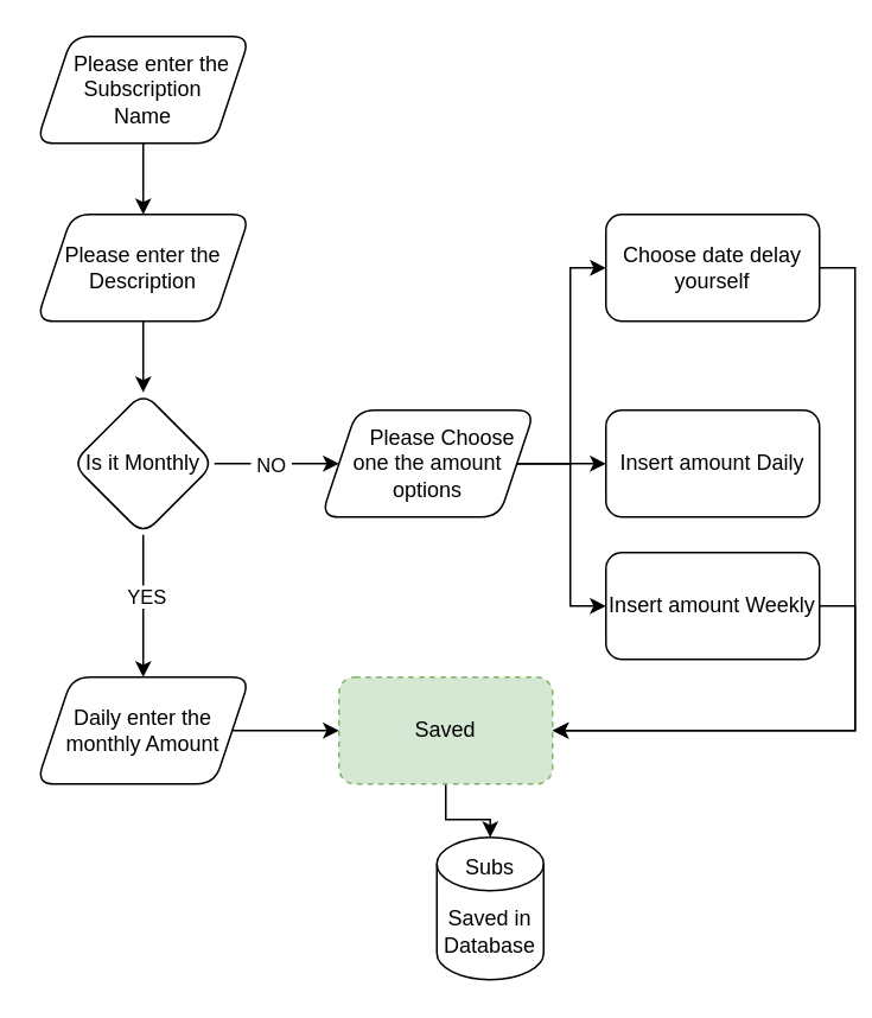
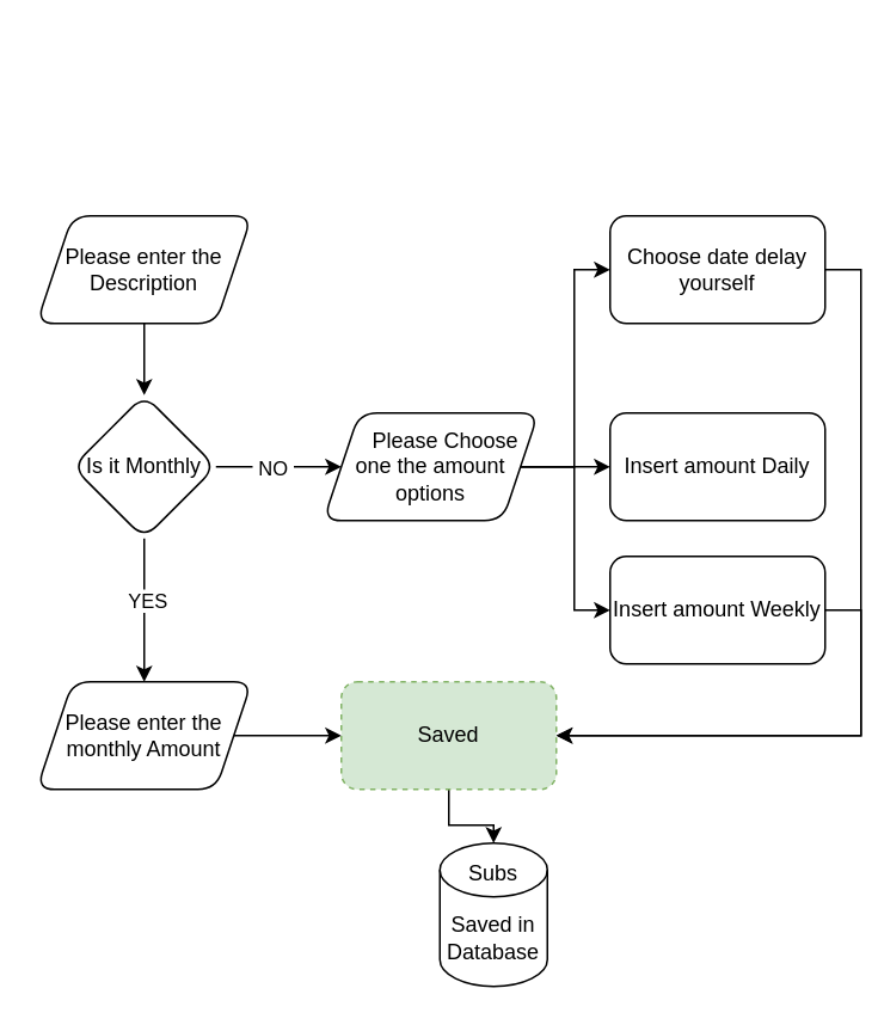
  <mxCell id="0" />
  <mxCell id="1" parent="0" />
- <mxCell id="2" value="" style="edgeStyle=orthogonalEdgeStyle;rounded=0;orthogonalLoop=1;jettySize=auto;html=1;" edge="1" parent="1" source="3" target="5"><mxGeometry relative="1" as="geometry" /></mxCell>
- <mxCell id="3" value="&amp;nbsp; &amp;nbsp;Please enter the Subscription &lt;br&gt;Name" style="shape=parallelogram;perimeter=parallelogramPerimeter;whiteSpace=wrap;html=1;fixedSize=1;rounded=1;" vertex="1" parent="1"><mxGeometry x="20" y="20" width="120" height="60" as="geometry" /></mxCell>
  <mxCell id="4" value="" style="edgeStyle=orthogonalEdgeStyle;rounded=0;orthogonalLoop=1;jettySize=auto;html=1;" edge="1" parent="1" source="5" target="10"><mxGeometry relative="1" as="geometry" /></mxCell>
  <mxCell id="5" value="Please enter the Description" style="shape=parallelogram;perimeter=parallelogramPerimeter;whiteSpace=wrap;html=1;fixedSize=1;rounded=1;" vertex="1" parent="1"><mxGeometry x="20" y="120" width="120" height="60" as="geometry" /></mxCell>
  <mxCell id="6" value="" style="edgeStyle=orthogonalEdgeStyle;rounded=0;orthogonalLoop=1;jettySize=auto;html=1;" edge="1" parent="1" source="10" target="12"><mxGeometry relative="1" as="geometry" /></mxCell>
  <mxCell id="7" value="YES" style="edgeLabel;html=1;align=center;verticalAlign=middle;resizable=0;points=[];" vertex="1" connectable="0" parent="6"><mxGeometry x="-0.142" y="1" relative="1" as="geometry"><mxPoint as="offset" /></mxGeometry></mxCell>
  <mxCell id="8" value="" style="edgeStyle=orthogonalEdgeStyle;rounded=0;orthogonalLoop=1;jettySize=auto;html=1;" edge="1" parent="1" source="10" target="16"><mxGeometry relative="1" as="geometry" /></mxCell>
  <mxCell id="9" value="&amp;nbsp;NO&amp;nbsp;" style="edgeLabel;html=1;align=center;verticalAlign=middle;resizable=0;points=[];" vertex="1" connectable="0" parent="8"><mxGeometry x="-0.119" relative="1" as="geometry"><mxPoint as="offset" /></mxGeometry></mxCell>
  <mxCell id="10" value="Is it Monthly" style="rhombus;whiteSpace=wrap;html=1;rounded=1;" vertex="1" parent="1"><mxGeometry x="40" y="220" width="80" height="80" as="geometry" /></mxCell>
  <mxCell id="11" value="" style="edgeStyle=orthogonalEdgeStyle;rounded=0;orthogonalLoop=1;jettySize=auto;html=1;" edge="1" parent="1" source="12" target="23"><mxGeometry relative="1" as="geometry" /></mxCell>
- <mxCell id="12" value="Daily enter the monthly Amount" style="shape=parallelogram;perimeter=parallelogramPerimeter;whiteSpace=wrap;html=1;fixedSize=1;rounded=1;" vertex="1" parent="1"><mxGeometry x="20" y="380" width="120" height="60" as="geometry" /></mxCell>
+ <mxCell id="12" value="Please enter the monthly Amount" style="shape=parallelogram;perimeter=parallelogramPerimeter;whiteSpace=wrap;html=1;fixedSize=1;rounded=1;" vertex="1" parent="1"><mxGeometry x="20" y="380" width="120" height="60" as="geometry" /></mxCell>
  <mxCell id="13" style="edgeStyle=orthogonalEdgeStyle;rounded=0;orthogonalLoop=1;jettySize=auto;html=1;entryX=0;entryY=0.5;entryDx=0;entryDy=0;" edge="1" parent="1" source="16" target="21"><mxGeometry relative="1" as="geometry" /></mxCell>
  <mxCell id="14" style="edgeStyle=orthogonalEdgeStyle;rounded=0;orthogonalLoop=1;jettySize=auto;html=1;exitX=1;exitY=0.5;exitDx=0;exitDy=0;entryX=0;entryY=0.5;entryDx=0;entryDy=0;" edge="1" parent="1" source="16" target="19"><mxGeometry relative="1" as="geometry" /></mxCell>
  <mxCell id="15" style="edgeStyle=orthogonalEdgeStyle;rounded=0;orthogonalLoop=1;jettySize=auto;html=1;exitX=1;exitY=0.5;exitDx=0;exitDy=0;entryX=0;entryY=0.5;entryDx=0;entryDy=0;" edge="1" parent="1" source="16" target="18"><mxGeometry relative="1" as="geometry" /></mxCell>
  <mxCell id="16" value="&amp;nbsp; &amp;nbsp; &amp;nbsp;Please Choose one the amount &lt;br&gt;options" style="shape=parallelogram;perimeter=parallelogramPerimeter;whiteSpace=wrap;html=1;fixedSize=1;rounded=1;" vertex="1" parent="1"><mxGeometry x="180" y="230" width="120" height="60" as="geometry" /></mxCell>
  <mxCell id="17" style="edgeStyle=orthogonalEdgeStyle;rounded=0;orthogonalLoop=1;jettySize=auto;html=1;exitX=1;exitY=0.5;exitDx=0;exitDy=0;entryX=1;entryY=0.5;entryDx=0;entryDy=0;" edge="1" parent="1" source="18" target="23"><mxGeometry relative="1" as="geometry" /></mxCell>
  <mxCell id="18" value="Insert amount Weekly" style="rounded=1;whiteSpace=wrap;html=1;" vertex="1" parent="1"><mxGeometry x="340" y="310" width="120" height="60" as="geometry" /></mxCell>
  <mxCell id="19" value="Insert amount Daily" style="rounded=1;whiteSpace=wrap;html=1;" vertex="1" parent="1"><mxGeometry x="340" y="230" width="120" height="60" as="geometry" /></mxCell>
  <mxCell id="20" style="edgeStyle=orthogonalEdgeStyle;rounded=0;orthogonalLoop=1;jettySize=auto;html=1;exitX=1;exitY=0.5;exitDx=0;exitDy=0;entryX=1;entryY=0.5;entryDx=0;entryDy=0;" edge="1" parent="1" source="21" target="23"><mxGeometry relative="1" as="geometry" /></mxCell>
  <mxCell id="21" value="Choose date delay yourself" style="rounded=1;whiteSpace=wrap;html=1;" vertex="1" parent="1"><mxGeometry x="340" y="120" width="120" height="60" as="geometry" /></mxCell>
  <mxCell id="22" value="" style="edgeStyle=orthogonalEdgeStyle;rounded=0;orthogonalLoop=1;jettySize=auto;html=1;" edge="1" parent="1" source="23" target="24"><mxGeometry relative="1" as="geometry" /></mxCell>
  <mxCell id="23" value="Saved" style="whiteSpace=wrap;html=1;rounded=1;fillColor=#d5e8d4;strokeColor=#82b366;dashed=1;" vertex="1" parent="1"><mxGeometry x="190" y="380" width="120" height="60" as="geometry" /></mxCell>
  <mxCell id="24" value="Subs&lt;br&gt;&lt;br&gt;Saved in&lt;br style=&quot;border-color: var(--border-color);&quot;&gt;Database&lt;br&gt;&amp;nbsp;&lt;br&gt;&amp;nbsp;" style="shape=cylinder3;whiteSpace=wrap;html=1;boundedLbl=1;backgroundOutline=1;size=15;" vertex="1" parent="1"><mxGeometry x="245" y="470" width="60" height="80" as="geometry" /></mxCell>
